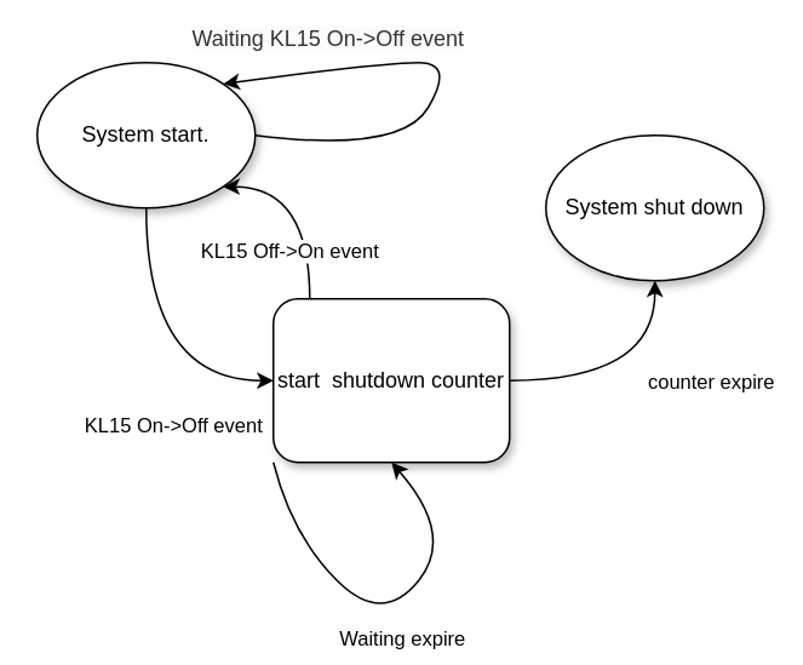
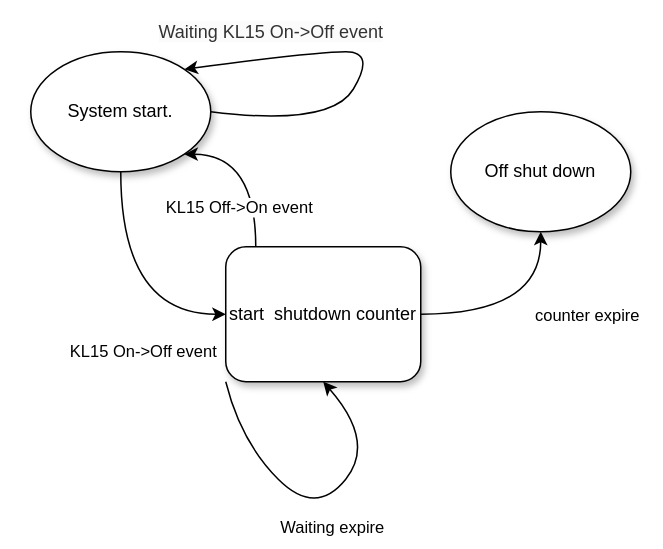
  <mxCell id="0" />
  <mxCell id="1" parent="0" />
  <mxCell id="2" style="edgeStyle=orthogonalEdgeStyle;curved=1;sketch=0;orthogonalLoop=1;jettySize=auto;html=1;exitX=0.5;exitY=1;exitDx=0;exitDy=0;entryX=0;entryY=0.5;entryDx=0;entryDy=0;" parent="1" source="4" target="10" edge="1"><mxGeometry relative="1" as="geometry" /></mxCell>
  <mxCell id="3" value="&lt;br style=&quot;border-color: var(--border-color);&quot;&gt;KL15 On-&amp;gt;Off event" style="edgeLabel;html=1;align=center;verticalAlign=middle;resizable=0;points=[];" parent="2" vertex="1" connectable="0"><mxGeometry x="-0.182" y="14" relative="1" as="geometry"><mxPoint y="45" as="offset" /></mxGeometry></mxCell>
  <mxCell id="4" value="System start." style="ellipse;whiteSpace=wrap;html=1;shadow=1;" parent="1" vertex="1"><mxGeometry x="20" y="20" width="120" height="80" as="geometry" /></mxCell>
  <mxCell id="5" value="&lt;br&gt;&lt;span style=&quot;color: rgb(0, 0, 0); font-family: Helvetica; font-size: 12px; font-style: normal; font-variant-ligatures: normal; font-variant-caps: normal; font-weight: 400; letter-spacing: normal; orphans: 2; text-align: center; text-indent: 0px; text-transform: none; widows: 2; word-spacing: 0px; -webkit-text-stroke-width: 0px; background-color: rgb(251, 251, 251); text-decoration-thickness: initial; text-decoration-style: initial; text-decoration-color: initial; float: none; display: inline !important;&quot;&gt;Waiting KL15 On-&amp;gt;Off event&lt;/span&gt;&lt;br&gt;" style="endArrow=classic;html=1;sketch=0;exitX=1;exitY=0.5;exitDx=0;exitDy=0;entryX=1;entryY=0;entryDx=0;entryDy=0;spacing=0;textOpacity=80;curved=1;" parent="1" source="4" target="4" edge="1"><mxGeometry x="0.541" y="-24" width="50" height="50" relative="1" as="geometry"><mxPoint x="150" y="40" as="sourcePoint" /><mxPoint x="110" y="20" as="targetPoint" /><Array as="points"><mxPoint x="220" y="70" /><mxPoint x="250" y="20" /><mxPoint x="210" y="20" /></Array><mxPoint as="offset" /></mxGeometry></mxCell>
  <mxCell id="6" style="edgeStyle=orthogonalEdgeStyle;orthogonalLoop=1;jettySize=auto;html=1;exitX=1;exitY=0.5;exitDx=0;exitDy=0;curved=1;entryX=0.5;entryY=1;entryDx=0;entryDy=0;" parent="1" source="10" target="11" edge="1"><mxGeometry relative="1" as="geometry"><mxPoint x="360" y="170" as="targetPoint" /></mxGeometry></mxCell>
  <mxCell id="7" value="counter expire" style="edgeLabel;html=1;align=center;verticalAlign=middle;resizable=0;points=[];" parent="6" vertex="1" connectable="0"><mxGeometry x="-0.185" y="9" relative="1" as="geometry"><mxPoint x="55" y="9" as="offset" /></mxGeometry></mxCell>
  <mxCell id="8" style="edgeStyle=orthogonalEdgeStyle;curved=1;orthogonalLoop=1;jettySize=auto;html=1;entryX=1;entryY=1;entryDx=0;entryDy=0;" edge="1" parent="1" source="10" target="4"><mxGeometry relative="1" as="geometry"><Array as="points"><mxPoint x="170" y="88" /></Array></mxGeometry></mxCell>
  <mxCell id="9" value="KL15 Off-&amp;gt;On event" style="edgeLabel;html=1;align=center;verticalAlign=middle;resizable=0;points=[];" vertex="1" connectable="0" parent="8"><mxGeometry x="-0.105" y="12" relative="1" as="geometry"><mxPoint y="22" as="offset" /></mxGeometry></mxCell>
  <mxCell id="10" value="start&amp;nbsp; shutdown counter" style="whiteSpace=wrap;html=1;shadow=1;sketch=0;rounded=1;" parent="1" vertex="1"><mxGeometry x="150" y="150" width="130" height="90" as="geometry" /></mxCell>
- <mxCell id="11" value="System shut down" style="ellipse;whiteSpace=wrap;html=1;shadow=1;sketch=0;" parent="1" vertex="1"><mxGeometry x="300" y="60" width="120" height="80" as="geometry" /></mxCell>
+ <mxCell id="11" value="Off shut down" style="ellipse;whiteSpace=wrap;html=1;shadow=1;sketch=0;" parent="1" vertex="1"><mxGeometry x="300" y="60" width="120" height="80" as="geometry" /></mxCell>
  <mxCell id="12" value="" style="curved=1;endArrow=classic;html=1;exitX=0;exitY=1;exitDx=0;exitDy=0;entryX=0.5;entryY=1;entryDx=0;entryDy=0;" parent="1" source="10" target="10" edge="1"><mxGeometry width="50" height="50" relative="1" as="geometry"><mxPoint x="140" y="280" as="sourcePoint" /><mxPoint x="260" y="260" as="targetPoint" /><Array as="points"><mxPoint x="160" y="280" /><mxPoint x="210" y="330" /><mxPoint x="250" y="280" /></Array></mxGeometry></mxCell>
  <mxCell id="13" value="Waiting expire" style="edgeLabel;html=1;align=center;verticalAlign=middle;resizable=0;points=[];" parent="12" vertex="1" connectable="0"><mxGeometry x="-0.449" y="3" relative="1" as="geometry"><mxPoint x="43" y="43" as="offset" /></mxGeometry></mxCell>
